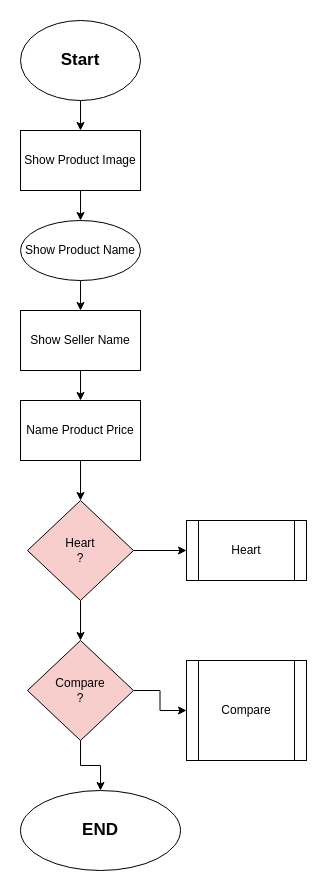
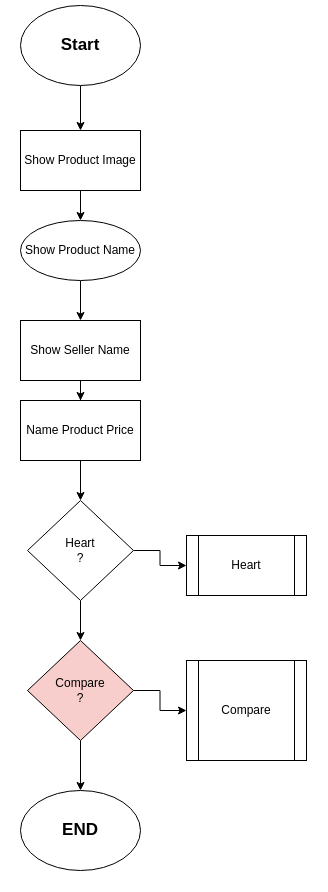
  <mxCell id="0" />
  <mxCell id="1" parent="0" />
  <mxCell id="2" value="" style="edgeStyle=orthogonalEdgeStyle;rounded=0;orthogonalLoop=1;jettySize=auto;html=1;" edge="1" parent="1" source="3" target="5"><mxGeometry relative="1" as="geometry" /></mxCell>
- <mxCell id="3" value="&lt;b&gt;&lt;font style=&quot;font-size: 17px&quot;&gt;Start&lt;/font&gt;&lt;/b&gt;" style="ellipse;whiteSpace=wrap;html=1;" vertex="1" parent="1"><mxGeometry x="20" y="20" width="120" height="80" as="geometry" /></mxCell>
+ <mxCell id="3" value="&lt;b&gt;&lt;font style=&quot;font-size: 17px&quot;&gt;Start&lt;/font&gt;&lt;/b&gt;" style="ellipse;whiteSpace=wrap;html=1;" vertex="1" parent="1"><mxGeometry x="20" y="5" width="120" height="80" as="geometry" /></mxCell>
  <mxCell id="4" value="" style="edgeStyle=orthogonalEdgeStyle;rounded=0;orthogonalLoop=1;jettySize=auto;html=1;" edge="1" parent="1" source="5" target="7"><mxGeometry relative="1" as="geometry" /></mxCell>
  <mxCell id="5" value="Show Product Image" style="rounded=0;whiteSpace=wrap;html=1;" vertex="1" parent="1"><mxGeometry x="20" y="130" width="120" height="60" as="geometry" /></mxCell>
  <mxCell id="6" value="" style="edgeStyle=orthogonalEdgeStyle;rounded=0;orthogonalLoop=1;jettySize=auto;html=1;" edge="1" parent="1" source="7" target="9"><mxGeometry relative="1" as="geometry" /></mxCell>
  <mxCell id="7" value="Show Product Name" style="ellipse;whiteSpace=wrap;html=1;" vertex="1" parent="1"><mxGeometry x="20" y="220" width="120" height="60" as="geometry" /></mxCell>
  <mxCell id="8" value="" style="edgeStyle=orthogonalEdgeStyle;rounded=0;orthogonalLoop=1;jettySize=auto;html=1;" edge="1" parent="1" source="9" target="11"><mxGeometry relative="1" as="geometry" /></mxCell>
- <mxCell id="9" value="Show Seller Name" style="rounded=0;whiteSpace=wrap;html=1;" vertex="1" parent="1"><mxGeometry x="20" y="310" width="120" height="60" as="geometry" /></mxCell>
+ <mxCell id="9" value="Show Seller Name" style="rounded=0;whiteSpace=wrap;html=1;" vertex="1" parent="1"><mxGeometry x="20" y="320" width="120" height="60" as="geometry" /></mxCell>
  <mxCell id="10" value="" style="edgeStyle=orthogonalEdgeStyle;rounded=0;orthogonalLoop=1;jettySize=auto;html=1;" edge="1" parent="1" source="11" target="14"><mxGeometry relative="1" as="geometry" /></mxCell>
  <mxCell id="11" value="Name Product Price" style="rounded=0;whiteSpace=wrap;html=1;" vertex="1" parent="1"><mxGeometry x="20" y="400" width="120" height="60" as="geometry" /></mxCell>
  <mxCell id="12" value="" style="edgeStyle=orthogonalEdgeStyle;rounded=0;orthogonalLoop=1;jettySize=auto;html=1;" edge="1" parent="1" source="14" target="15"><mxGeometry relative="1" as="geometry" /></mxCell>
  <mxCell id="13" value="" style="edgeStyle=orthogonalEdgeStyle;rounded=0;orthogonalLoop=1;jettySize=auto;html=1;" edge="1" parent="1" source="14" target="18"><mxGeometry relative="1" as="geometry" /></mxCell>
- <mxCell id="14" value="Heart&lt;br&gt;?" style="rhombus;whiteSpace=wrap;html=1;fillColor=#f8cecc;" vertex="1" parent="1"><mxGeometry x="27" y="500" width="106" height="100" as="geometry" /></mxCell>
- <mxCell id="15" value="Heart" style="shape=process;whiteSpace=wrap;html=1;backgroundOutline=1;" vertex="1" parent="1"><mxGeometry x="186" y="520" width="120" height="60" as="geometry" /></mxCell>
+ <mxCell id="14" value="Heart&lt;br&gt;?" style="rhombus;whiteSpace=wrap;html=1;" vertex="1" parent="1"><mxGeometry x="27" y="500" width="106" height="100" as="geometry" /></mxCell>
+ <mxCell id="15" value="Heart" style="shape=process;whiteSpace=wrap;html=1;backgroundOutline=1;" vertex="1" parent="1"><mxGeometry x="186" y="535" width="120" height="60" as="geometry" /></mxCell>
  <mxCell id="16" value="" style="edgeStyle=orthogonalEdgeStyle;rounded=0;orthogonalLoop=1;jettySize=auto;html=1;" edge="1" parent="1" source="18" target="19"><mxGeometry relative="1" as="geometry" /></mxCell>
  <mxCell id="17" value="" style="edgeStyle=orthogonalEdgeStyle;rounded=0;orthogonalLoop=1;jettySize=auto;html=1;" edge="1" parent="1" source="18" target="20"><mxGeometry relative="1" as="geometry" /></mxCell>
  <mxCell id="18" value="Compare&lt;br&gt;?" style="rhombus;whiteSpace=wrap;html=1;fillColor=#f8cecc;" vertex="1" parent="1"><mxGeometry x="27" y="640" width="106" height="100" as="geometry" /></mxCell>
  <mxCell id="19" value="Compare" style="shape=process;whiteSpace=wrap;html=1;backgroundOutline=1;" vertex="1" parent="1"><mxGeometry x="186" y="660" width="120" height="100" as="geometry" /></mxCell>
- <mxCell id="20" value="&lt;b&gt;&lt;font style=&quot;font-size: 17px&quot;&gt;END&lt;/font&gt;&lt;/b&gt;" style="ellipse;whiteSpace=wrap;html=1;" vertex="1" parent="1"><mxGeometry x="20" y="790" width="160" height="80" as="geometry" /></mxCell>
+ <mxCell id="20" value="&lt;b&gt;&lt;font style=&quot;font-size: 17px&quot;&gt;END&lt;/font&gt;&lt;/b&gt;" style="ellipse;whiteSpace=wrap;html=1;" vertex="1" parent="1"><mxGeometry x="20" y="790" width="120" height="80" as="geometry" /></mxCell>
